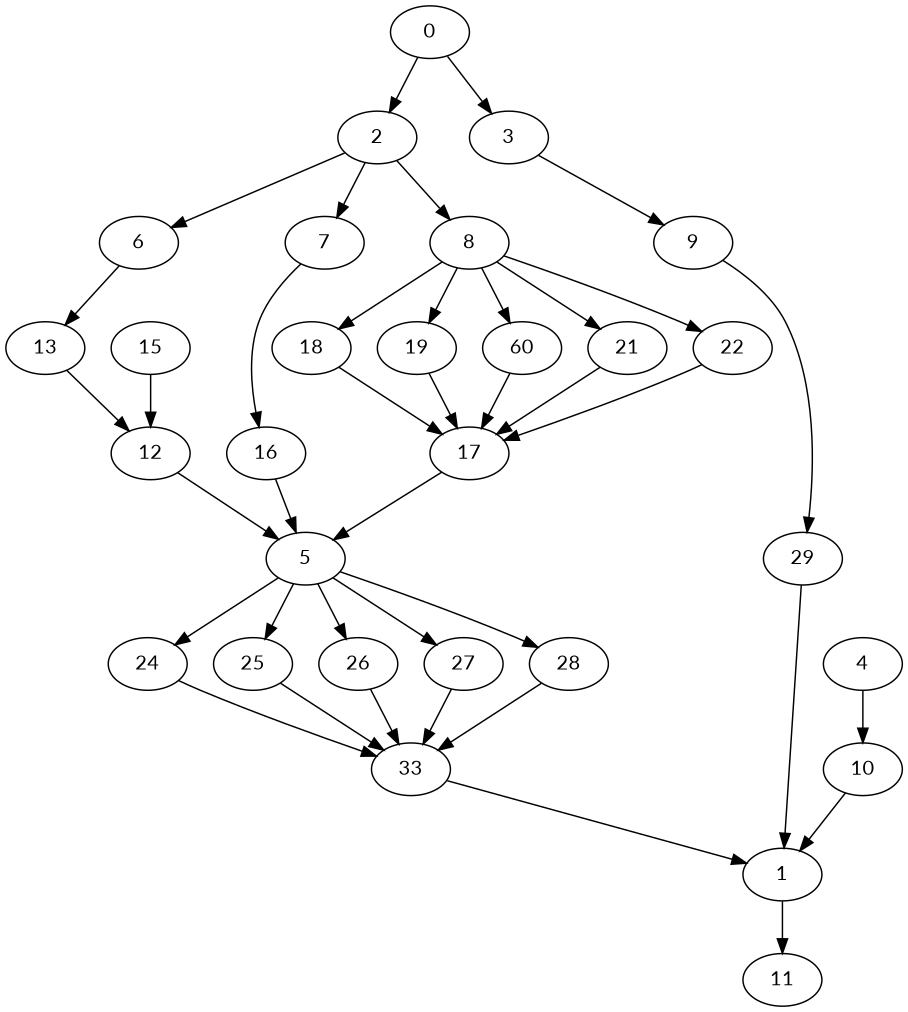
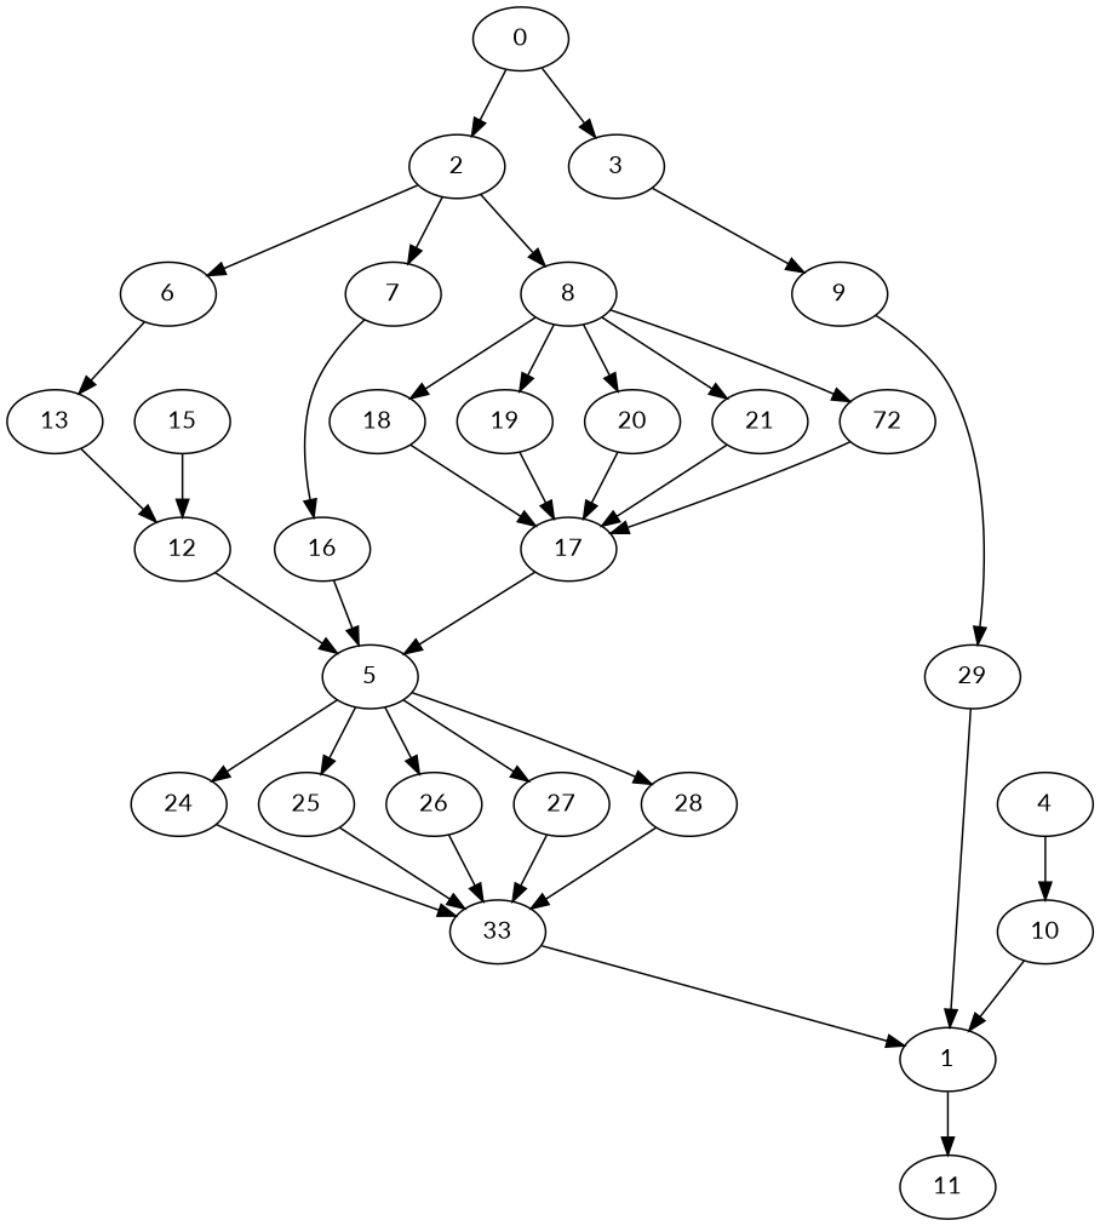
  digraph {
    fontname=Lato
    node [Weight=8 fontname=Lato]
    edge [Weight=4 fontname=Lato]
    0
    2 [Weight=11]
    3 [Weight=13]
    6 [Weight=15]
    7 [Weight=3]
    8 [Weight=5]
    9 [Weight=7]
    10 [Weight=13]
    4 [Weight=7]
    13
    16 [Weight=13]
    18 [Weight=11]
    19 [Weight=3]
-   20 [Weight=5 label=60]
+   20 [Weight=5]
    21
-   22 [Weight=11]
+   22 [Weight=11 label=72]
    29 [Weight=7]
    1 [Weight=7]
    11 [Weight=5]
    12 [Weight=3]
    15 [Weight=16]
    5
    17 [Weight=11]
    24
    25 [Weight=15]
    26 [Weight=7]
    27
    28 [Weight=10]
    n29 [Weight=7 label=33]
    0 -> 2
    0 -> 3 [Weight=10]
    2 -> 6
    2 -> 7 [Weight=3]
    2 -> 8 [Weight=6]
    3 -> 9 [Weight=6]
    6 -> 13 [Weight=8]
    7 -> 16
    8 -> 18 [Weight=7]
    8 -> 19 [Weight=3]
    8 -> 20 [Weight=8]
    8 -> 21 [Weight=10]
    8 -> 22 [Weight=7]
    9 -> 29 [Weight=5]
    10 -> 1 [Weight=9]
    4 -> 10 [Weight=5]
    13 -> 12 [Weight=3]
    16 -> 5 [Weight=2]
    18 -> 17 [Weight=2]
    19 -> 17 [Weight=10]
    20 -> 17 [Weight=7]
    21 -> 17 [Weight=5]
    22 -> 17 [Weight=9]
    29 -> 1
    1 -> 11 [Weight=10]
    12 -> 5 [Weight=3]
    15 -> 12 [Weight=9]
    5 -> 24 [Weight=6]
    5 -> 25
    5 -> 26 [Weight=9]
    5 -> 27 [Weight=3]
    5 -> 28 [Weight=5]
    17 -> 5 [Weight=2]
    24 -> n29
    25 -> n29
    26 -> n29 [Weight=2]
    27 -> n29 [Weight=9]
    28 -> n29 [Weight=10]
    n29 -> 1
  }
